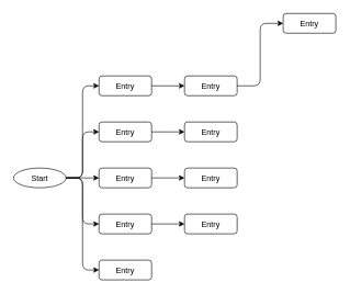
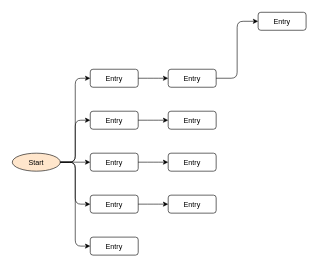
  <mxCell id="0" />
  <mxCell id="1" parent="0" />
- <mxCell id="2" value="Start" style="ellipse" vertex="1" parent="1"><mxGeometry x="20" y="255" width="80" height="30" as="geometry" /></mxCell>
+ <mxCell id="2" value="Start" style="ellipse;fillColor=#ffe6cc;" vertex="1" parent="1"><mxGeometry x="20" y="255" width="80" height="30" as="geometry" /></mxCell>
  <mxCell id="3" value="Entry" style="rounded=1;" vertex="1" parent="1"><mxGeometry x="150" y="115" width="80" height="30" as="geometry" /></mxCell>
  <mxCell id="4" value="" style="edgeStyle=elbowEdgeStyle;elbow=horizontal;" edge="1" source="2" target="3" parent="1"><mxGeometry relative="1" as="geometry" /></mxCell>
  <mxCell id="5" value="Entry" style="rounded=1;" vertex="1" parent="1"><mxGeometry x="150" y="185" width="80" height="30" as="geometry" /></mxCell>
  <mxCell id="6" value="" style="edgeStyle=elbowEdgeStyle;elbow=horizontal;" edge="1" source="2" target="5" parent="1"><mxGeometry relative="1" as="geometry" /></mxCell>
  <mxCell id="7" value="Entry" style="rounded=1;" vertex="1" parent="1"><mxGeometry x="150" y="255" width="80" height="30" as="geometry" /></mxCell>
  <mxCell id="8" value="" style="edgeStyle=elbowEdgeStyle;elbow=horizontal;" edge="1" source="2" target="7" parent="1"><mxGeometry relative="1" as="geometry" /></mxCell>
  <mxCell id="9" value="Entry" style="rounded=1;" vertex="1" parent="1"><mxGeometry x="150" y="325" width="80" height="30" as="geometry" /></mxCell>
  <mxCell id="10" value="" style="edgeStyle=elbowEdgeStyle;elbow=horizontal;" edge="1" source="2" target="9" parent="1"><mxGeometry relative="1" as="geometry" /></mxCell>
  <mxCell id="11" value="Entry" style="rounded=1;" vertex="1" parent="1"><mxGeometry x="150" y="395" width="80" height="30" as="geometry" /></mxCell>
  <mxCell id="12" value="" style="edgeStyle=elbowEdgeStyle;elbow=horizontal;" edge="1" source="2" target="11" parent="1"><mxGeometry relative="1" as="geometry" /></mxCell>
  <mxCell id="13" value="Entry" style="rounded=1;" vertex="1" parent="1"><mxGeometry x="280" y="185" width="80" height="30" as="geometry" /></mxCell>
  <mxCell id="14" value="" style="edgeStyle=elbowEdgeStyle;elbow=horizontal;" edge="1" source="5" target="13" parent="1"><mxGeometry relative="1" as="geometry" /></mxCell>
  <mxCell id="15" value="Entry" style="rounded=1;" vertex="1" parent="1"><mxGeometry x="280" y="115" width="80" height="30" as="geometry" /></mxCell>
  <mxCell id="16" value="" style="edgeStyle=elbowEdgeStyle;elbow=horizontal;" edge="1" source="3" target="15" parent="1"><mxGeometry relative="1" as="geometry" /></mxCell>
  <mxCell id="17" value="Entry" style="rounded=1;" vertex="1" parent="1"><mxGeometry x="280" y="255" width="80" height="30" as="geometry" /></mxCell>
  <mxCell id="18" value="" style="edgeStyle=elbowEdgeStyle;elbow=horizontal;" edge="1" source="7" target="17" parent="1"><mxGeometry relative="1" as="geometry" /></mxCell>
  <mxCell id="19" value="Entry" style="rounded=1;" vertex="1" parent="1"><mxGeometry x="280" y="325" width="80" height="30" as="geometry" /></mxCell>
  <mxCell id="20" value="" style="edgeStyle=elbowEdgeStyle;elbow=horizontal;" edge="1" source="9" target="19" parent="1"><mxGeometry relative="1" as="geometry" /></mxCell>
  <mxCell id="21" value="Entry" style="rounded=1;" vertex="1" parent="1"><mxGeometry x="430" y="20" width="80" height="30" as="geometry" /></mxCell>
  <mxCell id="22" value="" style="edgeStyle=elbowEdgeStyle;elbow=horizontal;exitX=1;exitY=0.5;exitDx=0;exitDy=0;entryX=0;entryY=0.5;entryDx=0;entryDy=0;" edge="1" parent="1" source="15" target="21"><mxGeometry relative="1" as="geometry"><mxPoint x="380" y="150" as="sourcePoint" /><mxPoint x="410" y="129.5" as="targetPoint" /></mxGeometry></mxCell>
